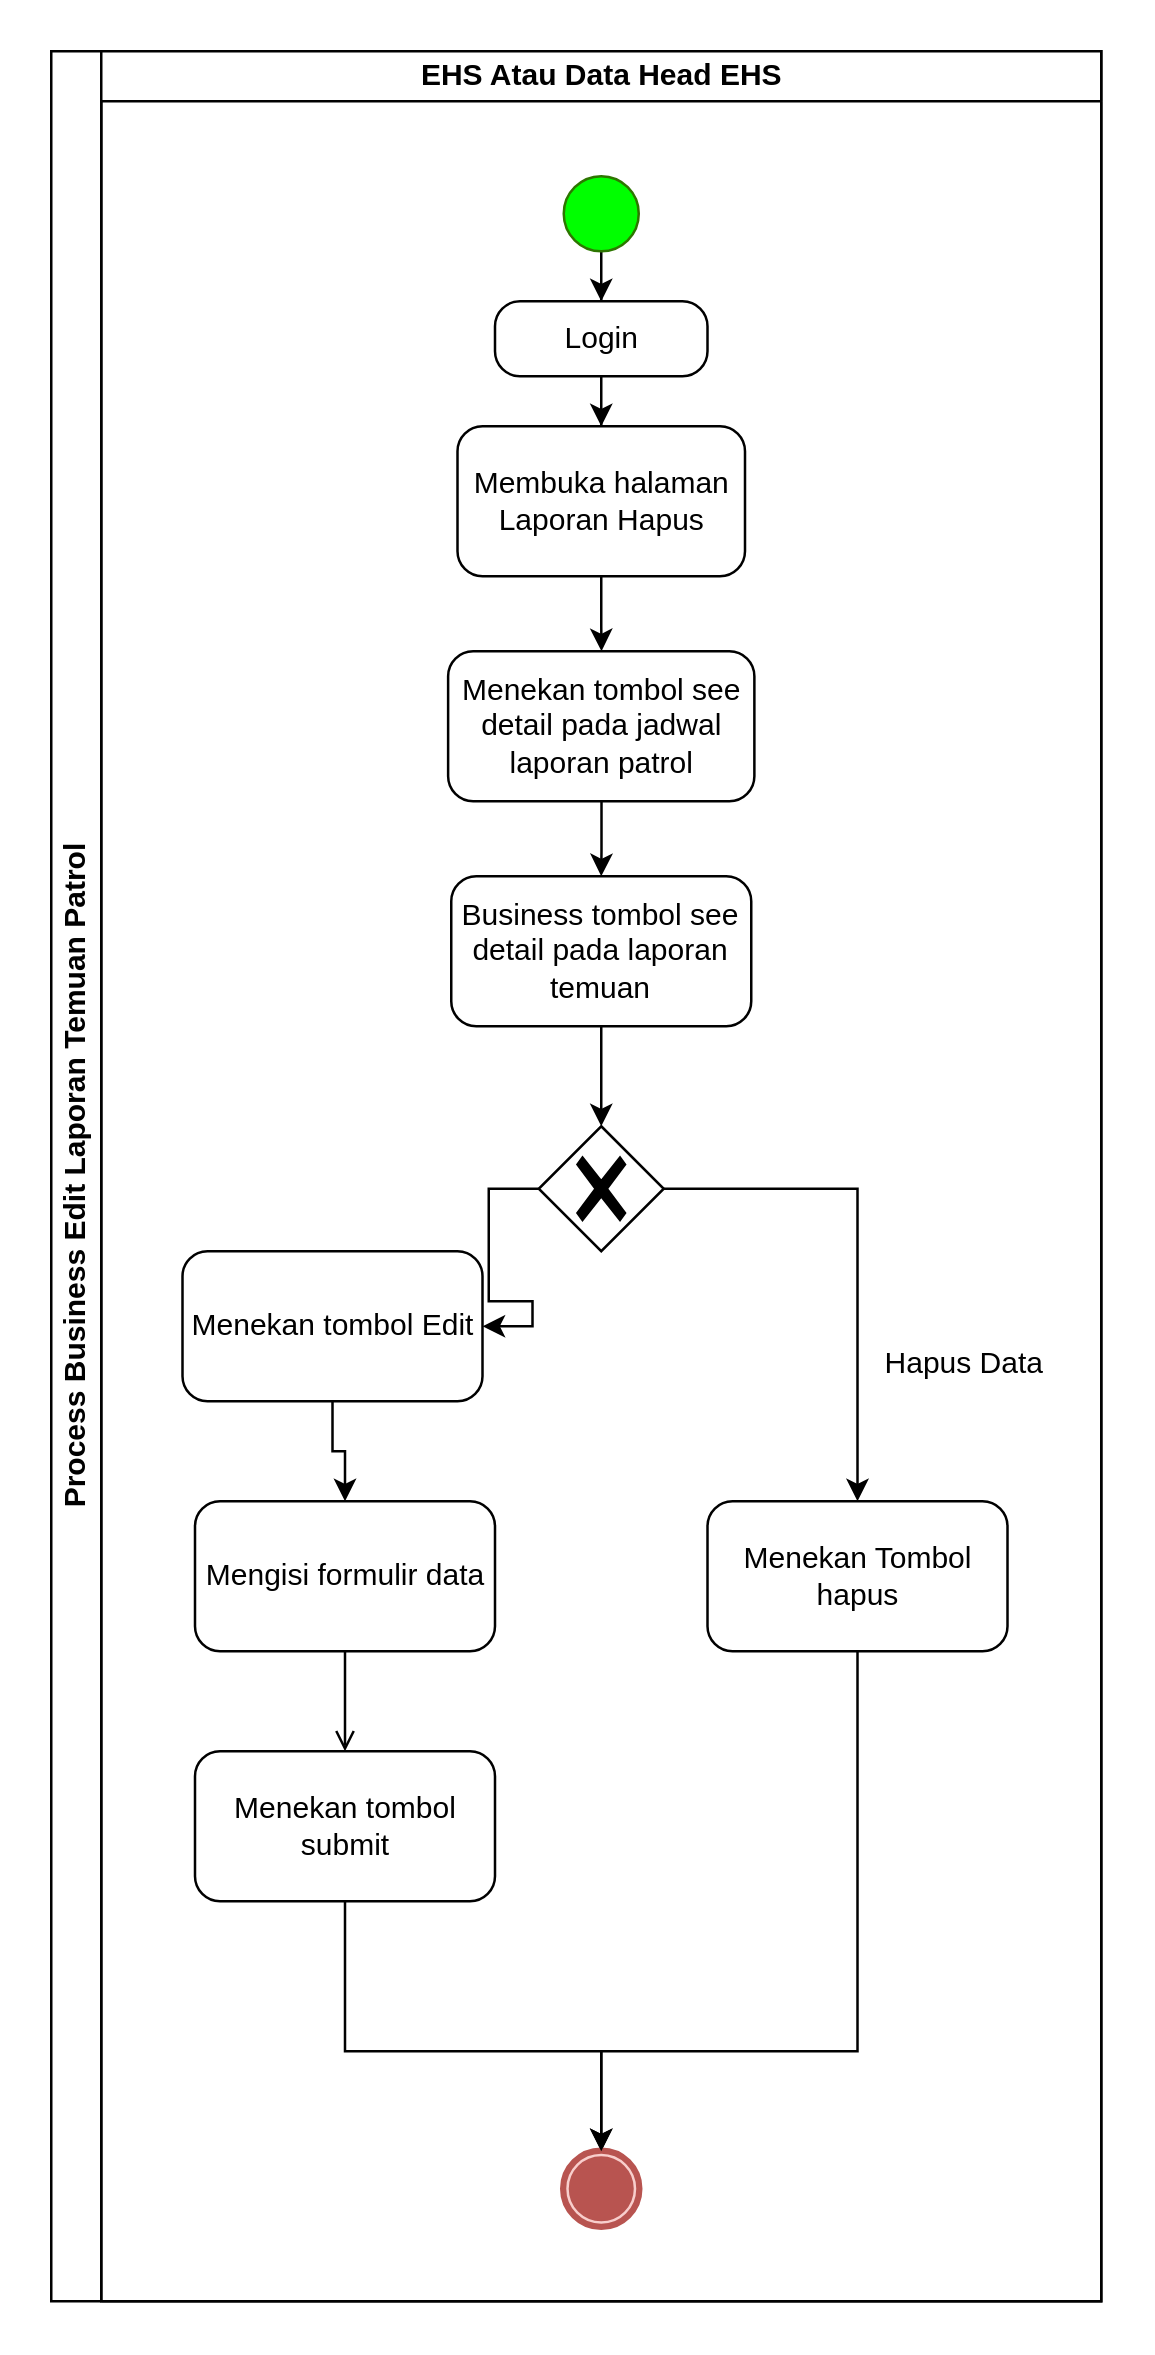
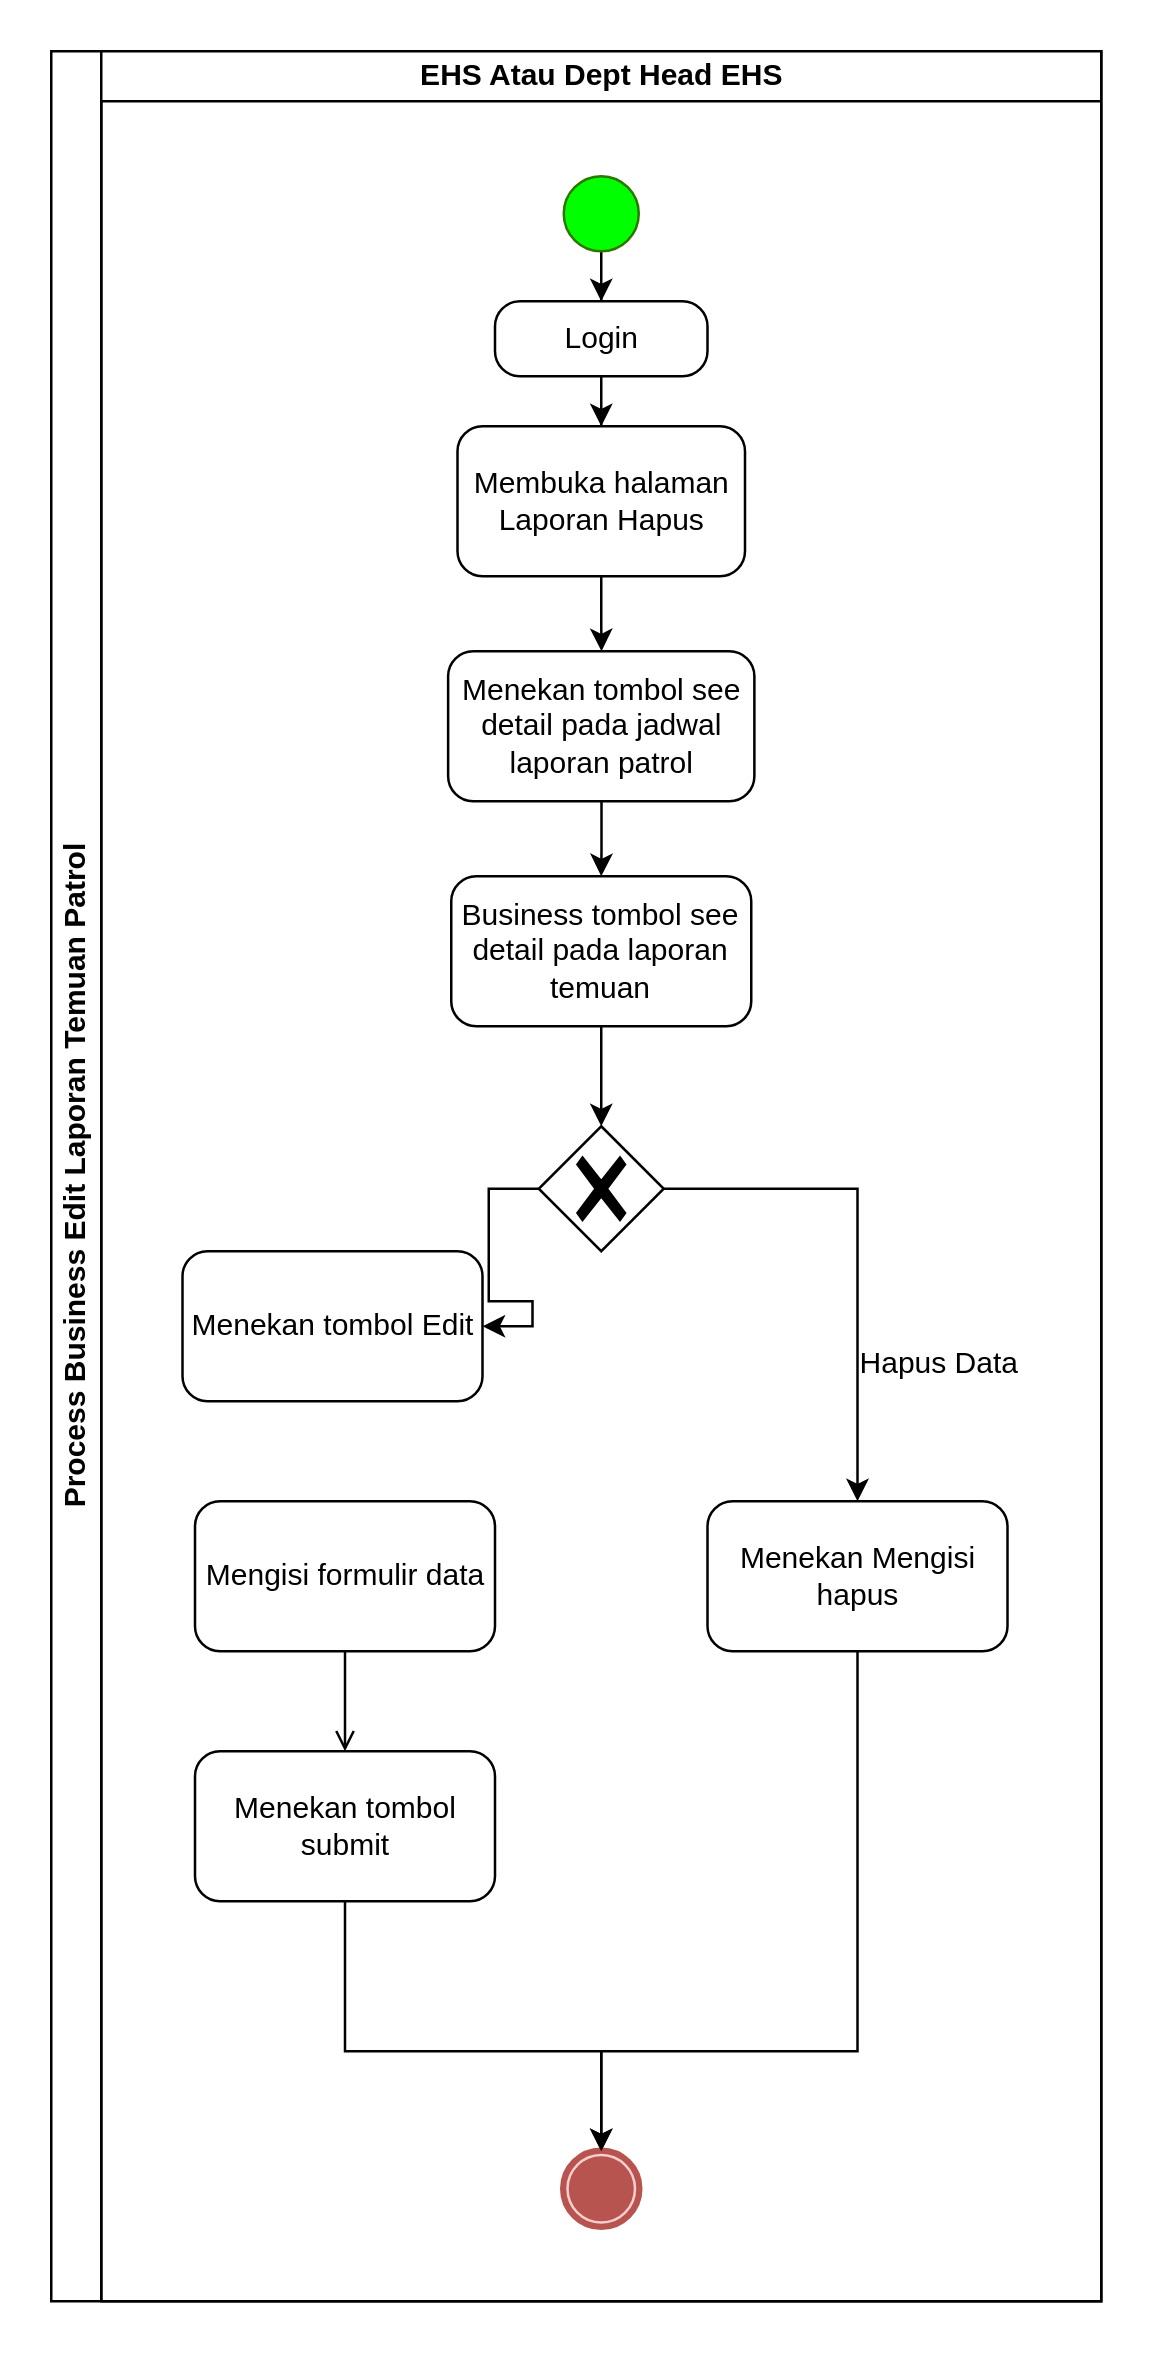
  <mxCell id="0" />
  <mxCell id="1" parent="0" />
  <mxCell id="2" value="Process Business Edit Laporan Temuan Patrol" style="swimlane;html=1;childLayout=stackLayout;resizeParent=1;resizeParentMax=0;startSize=20;horizontal=0;horizontalStack=1;whiteSpace=wrap;" vertex="1" parent="1"><mxGeometry x="20" y="20" width="420" height="900" as="geometry"><mxRectangle x="210" y="20" width="40" height="190" as="alternateBounds" /></mxGeometry></mxCell>
- <mxCell id="3" value="EHS Atau Data Head EHS" style="swimlane;html=1;startSize=20;" vertex="1" parent="2"><mxGeometry x="20" width="400" height="900" as="geometry"><mxRectangle x="20" width="40" height="480" as="alternateBounds" /></mxGeometry></mxCell>
+ <mxCell id="3" value="EHS Atau Dept Head EHS" style="swimlane;html=1;startSize=20;" vertex="1" parent="2"><mxGeometry x="20" width="400" height="900" as="geometry"><mxRectangle x="20" width="40" height="480" as="alternateBounds" /></mxGeometry></mxCell>
  <mxCell id="4" style="edgeStyle=orthogonalEdgeStyle;rounded=0;orthogonalLoop=1;jettySize=auto;html=1;" edge="1" parent="3" source="5" target="7"><mxGeometry relative="1" as="geometry" /></mxCell>
  <mxCell id="5" value="Login" style="points=[[0.25,0,0],[0.5,0,0],[0.75,0,0],[1,0.25,0],[1,0.5,0],[1,0.75,0],[0.75,1,0],[0.5,1,0],[0.25,1,0],[0,0.75,0],[0,0.5,0],[0,0.25,0]];shape=mxgraph.bpmn.task;whiteSpace=wrap;rectStyle=rounded;size=10;html=1;container=1;expand=0;collapsible=0;taskMarker=abstract;" vertex="1" parent="3"><mxGeometry x="157.5" y="100" width="85" height="30" as="geometry" /></mxCell>
  <mxCell id="6" style="edgeStyle=orthogonalEdgeStyle;rounded=0;orthogonalLoop=1;jettySize=auto;html=1;" edge="1" parent="3" source="7" target="9"><mxGeometry relative="1" as="geometry" /></mxCell>
  <mxCell id="7" value="Membuka halaman Laporan Hapus" style="points=[[0.25,0,0],[0.5,0,0],[0.75,0,0],[1,0.25,0],[1,0.5,0],[1,0.75,0],[0.75,1,0],[0.5,1,0],[0.25,1,0],[0,0.75,0],[0,0.5,0],[0,0.25,0]];shape=mxgraph.bpmn.task;whiteSpace=wrap;rectStyle=rounded;size=10;html=1;container=1;expand=0;collapsible=0;taskMarker=abstract;" vertex="1" parent="3"><mxGeometry x="142.5" y="150" width="115" height="60" as="geometry" /></mxCell>
  <mxCell id="8" style="edgeStyle=orthogonalEdgeStyle;rounded=0;orthogonalLoop=1;jettySize=auto;html=1;" edge="1" parent="3" source="9" target="13"><mxGeometry relative="1" as="geometry" /></mxCell>
  <mxCell id="9" value="Menekan tombol see detail pada jadwal laporan patrol" style="points=[[0.25,0,0],[0.5,0,0],[0.75,0,0],[1,0.25,0],[1,0.5,0],[1,0.75,0],[0.75,1,0],[0.5,1,0],[0.25,1,0],[0,0.75,0],[0,0.5,0],[0,0.25,0]];shape=mxgraph.bpmn.task;whiteSpace=wrap;rectStyle=rounded;size=10;html=1;container=1;expand=0;collapsible=0;taskMarker=abstract;" vertex="1" parent="3"><mxGeometry x="138.75" y="240" width="122.5" height="60" as="geometry" /></mxCell>
  <mxCell id="10" style="edgeStyle=orthogonalEdgeStyle;rounded=0;orthogonalLoop=1;jettySize=auto;html=1;" edge="1" parent="3" source="11" target="5"><mxGeometry relative="1" as="geometry" /></mxCell>
  <mxCell id="11" value="" style="points=[[0.145,0.145,0],[0.5,0,0],[0.855,0.145,0],[1,0.5,0],[0.855,0.855,0],[0.5,1,0],[0.145,0.855,0],[0,0.5,0]];shape=mxgraph.bpmn.event;html=1;verticalLabelPosition=bottom;labelBackgroundColor=#ffffff;verticalAlign=top;align=center;perimeter=ellipsePerimeter;outlineConnect=0;aspect=fixed;outline=standard;symbol=general;fillColor=#00FF00;strokeColor=#2D7600;fontColor=#ffffff;" vertex="1" parent="3"><mxGeometry x="185" y="50" width="30" height="30" as="geometry" /></mxCell>
  <mxCell id="12" style="edgeStyle=orthogonalEdgeStyle;rounded=0;orthogonalLoop=1;jettySize=auto;html=1;" edge="1" parent="3" source="13" target="19"><mxGeometry relative="1" as="geometry"><Array as="points"><mxPoint x="200" y="420" /><mxPoint x="200" y="420" /></Array></mxGeometry></mxCell>
  <mxCell id="13" value="Business tombol see detail pada laporan temuan" style="points=[[0.25,0,0],[0.5,0,0],[0.75,0,0],[1,0.25,0],[1,0.5,0],[1,0.75,0],[0.75,1,0],[0.5,1,0],[0.25,1,0],[0,0.75,0],[0,0.5,0],[0,0.25,0]];shape=mxgraph.bpmn.task;whiteSpace=wrap;rectStyle=rounded;size=10;html=1;container=1;expand=0;collapsible=0;taskMarker=abstract;" vertex="1" parent="3"><mxGeometry x="140" y="330" width="120" height="60" as="geometry" /></mxCell>
  <mxCell id="14" value="Menekan tombol Edit" style="points=[[0.25,0,0],[0.5,0,0],[0.75,0,0],[1,0.25,0],[1,0.5,0],[1,0.75,0],[0.75,1,0],[0.5,1,0],[0.25,1,0],[0,0.75,0],[0,0.5,0],[0,0.25,0]];shape=mxgraph.bpmn.task;whiteSpace=wrap;rectStyle=rounded;size=10;html=1;container=1;expand=0;collapsible=0;taskMarker=abstract;" vertex="1" parent="3"><mxGeometry x="32.5" y="480" width="120" height="60" as="geometry" /></mxCell>
  <mxCell id="15" style="edgeStyle=orthogonalEdgeStyle;rounded=0;orthogonalLoop=1;jettySize=auto;html=1;" edge="1" parent="3" source="16" target="17"><mxGeometry relative="1" as="geometry"><Array as="points"><mxPoint x="98" y="800" /><mxPoint x="200" y="800" /></Array></mxGeometry></mxCell>
  <mxCell id="16" value="Menekan tombol submit" style="points=[[0.25,0,0],[0.5,0,0],[0.75,0,0],[1,0.25,0],[1,0.5,0],[1,0.75,0],[0.75,1,0],[0.5,1,0],[0.25,1,0],[0,0.75,0],[0,0.5,0],[0,0.25,0]];shape=mxgraph.bpmn.task;whiteSpace=wrap;rectStyle=rounded;size=10;html=1;container=1;expand=0;collapsible=0;taskMarker=abstract;" vertex="1" parent="3"><mxGeometry x="37.5" y="680" width="120" height="60" as="geometry" /></mxCell>
  <mxCell id="17" value="" style="points=[[0.145,0.145,0],[0.5,0,0],[0.855,0.145,0],[1,0.5,0],[0.855,0.855,0],[0.5,1,0],[0.145,0.855,0],[0,0.5,0]];shape=mxgraph.bpmn.event;html=1;verticalLabelPosition=bottom;labelBackgroundColor=#ffffff;verticalAlign=top;align=center;perimeter=ellipsePerimeter;outlineConnect=0;aspect=fixed;outline=end;symbol=terminate;fillColor=#f8cecc;strokeColor=#b85450;gradientColor=#ea6b66;" vertex="1" parent="3"><mxGeometry x="185" y="840" width="30" height="30" as="geometry" /></mxCell>
  <mxCell id="18" style="edgeStyle=orthogonalEdgeStyle;rounded=0;orthogonalLoop=1;jettySize=auto;html=1;" edge="1" parent="3" source="19" target="14"><mxGeometry relative="1" as="geometry" /></mxCell>
  <mxCell id="19" value="" style="points=[[0.25,0.25,0],[0.5,0,0],[0.75,0.25,0],[1,0.5,0],[0.75,0.75,0],[0.5,1,0],[0.25,0.75,0],[0,0.5,0]];shape=mxgraph.bpmn.gateway2;html=1;verticalLabelPosition=bottom;labelBackgroundColor=#ffffff;verticalAlign=top;align=center;perimeter=rhombusPerimeter;outlineConnect=0;outline=none;symbol=none;gwType=exclusive;" vertex="1" parent="3"><mxGeometry x="175" y="430" width="50" height="50" as="geometry" /></mxCell>
- <mxCell id="20" value="Menekan Tombol hapus" style="points=[[0.25,0,0],[0.5,0,0],[0.75,0,0],[1,0.25,0],[1,0.5,0],[1,0.75,0],[0.75,1,0],[0.5,1,0],[0.25,1,0],[0,0.75,0],[0,0.5,0],[0,0.25,0]];shape=mxgraph.bpmn.task;whiteSpace=wrap;rectStyle=rounded;size=10;html=1;container=1;expand=0;collapsible=0;taskMarker=abstract;" vertex="1" parent="3"><mxGeometry x="242.5" y="580" width="120" height="60" as="geometry" /></mxCell>
+ <mxCell id="20" value="Menekan Mengisi hapus" style="points=[[0.25,0,0],[0.5,0,0],[0.75,0,0],[1,0.25,0],[1,0.5,0],[1,0.75,0],[0.75,1,0],[0.5,1,0],[0.25,1,0],[0,0.75,0],[0,0.5,0],[0,0.25,0]];shape=mxgraph.bpmn.task;whiteSpace=wrap;rectStyle=rounded;size=10;html=1;container=1;expand=0;collapsible=0;taskMarker=abstract;" vertex="1" parent="3"><mxGeometry x="242.5" y="580" width="120" height="60" as="geometry" /></mxCell>
  <mxCell id="21" style="edgeStyle=orthogonalEdgeStyle;rounded=0;orthogonalLoop=1;jettySize=auto;html=1;entryX=0.5;entryY=0;entryDx=0;entryDy=0;entryPerimeter=0;" edge="1" parent="3" source="19" target="20"><mxGeometry relative="1" as="geometry" /></mxCell>
- <mxCell id="22" value="Hapus Data" style="text;html=1;align=center;verticalAlign=middle;resizable=0;points=[];autosize=1;strokeColor=none;fillColor=none;" vertex="1" parent="3"><mxGeometry x="300" y="510" width="90" height="30" as="geometry" /></mxCell>
+ <mxCell id="22" value="Hapus Data" style="text;html=1;align=center;verticalAlign=middle;resizable=0;points=[];autosize=1;strokeColor=none;fillColor=none;" vertex="1" parent="3"><mxGeometry x="290" y="510" width="90" height="30" as="geometry" /></mxCell>
  <mxCell id="23" style="edgeStyle=orthogonalEdgeStyle;rounded=0;orthogonalLoop=1;jettySize=auto;html=1;entryX=0.5;entryY=0;entryDx=0;entryDy=0;entryPerimeter=0;exitX=0.5;exitY=1;exitDx=0;exitDy=0;exitPerimeter=0;" edge="1" parent="3" source="20" target="17"><mxGeometry relative="1" as="geometry"><mxPoint x="302.571" y="720" as="sourcePoint" /><Array as="points"><mxPoint x="303" y="800" /><mxPoint x="200" y="800" /></Array></mxGeometry></mxCell>
  <mxCell id="24" value="Mengisi formulir data" style="points=[[0.25,0,0],[0.5,0,0],[0.75,0,0],[1,0.25,0],[1,0.5,0],[1,0.75,0],[0.75,1,0],[0.5,1,0],[0.25,1,0],[0,0.75,0],[0,0.5,0],[0,0.25,0]];shape=mxgraph.bpmn.task;whiteSpace=wrap;rectStyle=rounded;size=10;html=1;container=1;expand=0;collapsible=0;taskMarker=abstract;" vertex="1" parent="3"><mxGeometry x="37.5" y="580" width="120" height="60" as="geometry" /></mxCell>
- <mxCell id="25" style="edgeStyle=orthogonalEdgeStyle;rounded=0;orthogonalLoop=1;jettySize=auto;html=1;entryX=0.5;entryY=0;entryDx=0;entryDy=0;entryPerimeter=0;" edge="1" parent="3" source="14" target="24"><mxGeometry relative="1" as="geometry" /></mxCell>
  <mxCell id="26" style="edgeStyle=orthogonalEdgeStyle;rounded=0;orthogonalLoop=1;jettySize=auto;html=1;entryX=0.5;entryY=0;entryDx=0;entryDy=0;entryPerimeter=0;endArrow=open;" edge="1" parent="3" source="24" target="16"><mxGeometry relative="1" as="geometry" /></mxCell>
